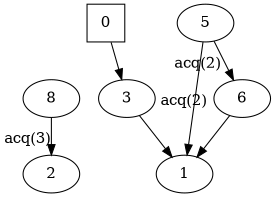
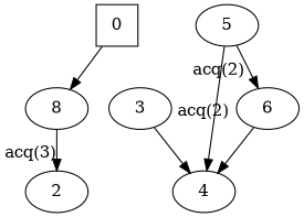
  digraph {
    0 [shape=square]
    n2 [label=8]
    2
    3
-   4 [label=1]
+   4
    5
    6
-   0 -> 3
+   0 -> n2
    n2 -> 2 [xlabel="acq(3)"]
    3 -> 4
    5 -> 4 [xlabel="acq(2)"]
    5 -> 6 [xlabel="acq(2)"]
    6 -> 4
  }
